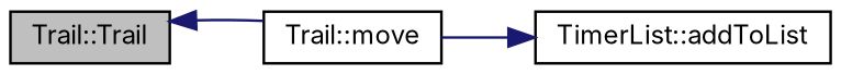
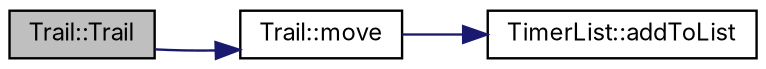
  digraph {
    fontname=Inter
    rankdir=LR
    node [color=black fillcolor=white fontname=Inter fontsize=10 shape=record style=filled]
    edge [color=midnightblue fontname=Inter fontsize=10 labelfontname=Helvetica labelfontsize=10 style=solid]
    n1 [fillcolor=grey75 fontcolor=black height=0.2 label="Trail::Trail" width=0.4]
    n2 [height=0.2 label="Trail::move" width=0.4]
    n3 [height=0.2 label="TimerList::addToList" width=0.4]
-   n2 -> n1
+   n1 -> n2
    n2 -> n3
  }
